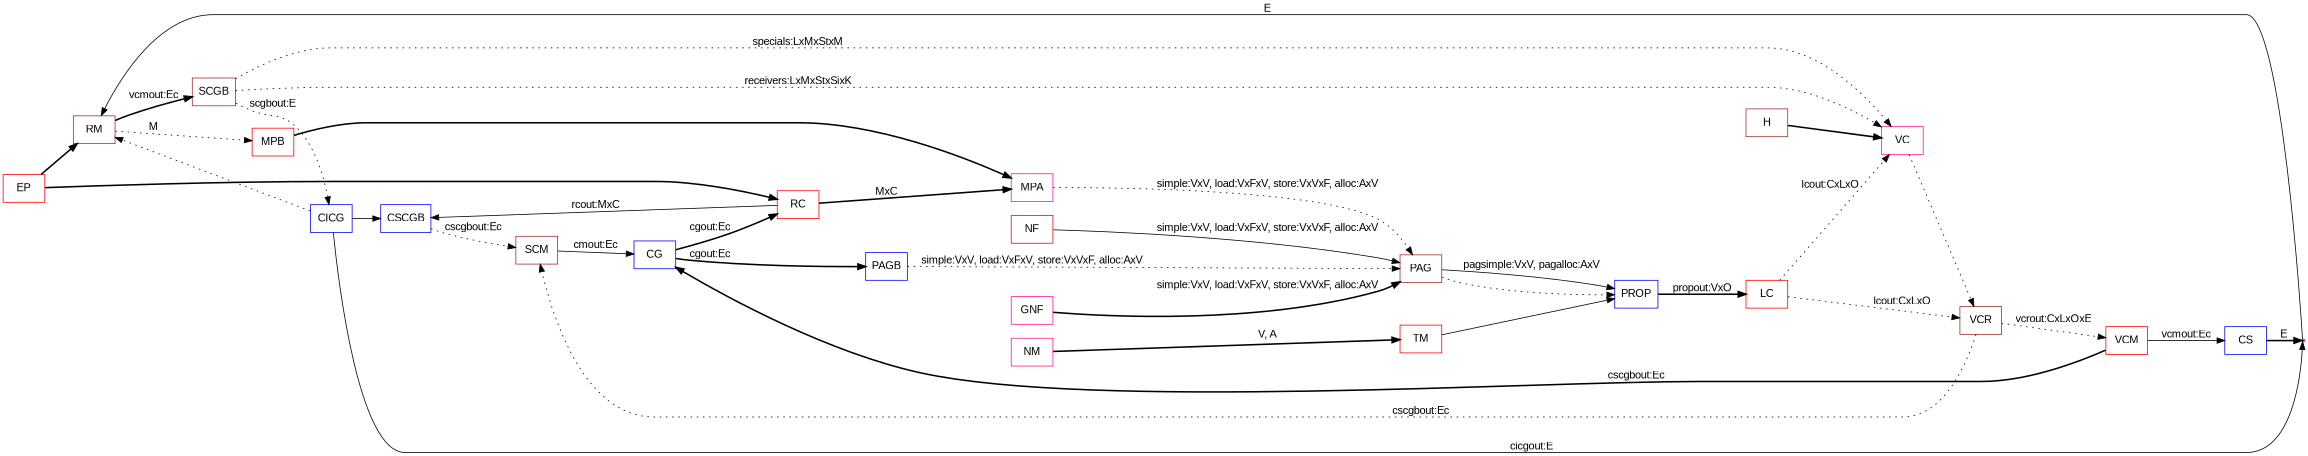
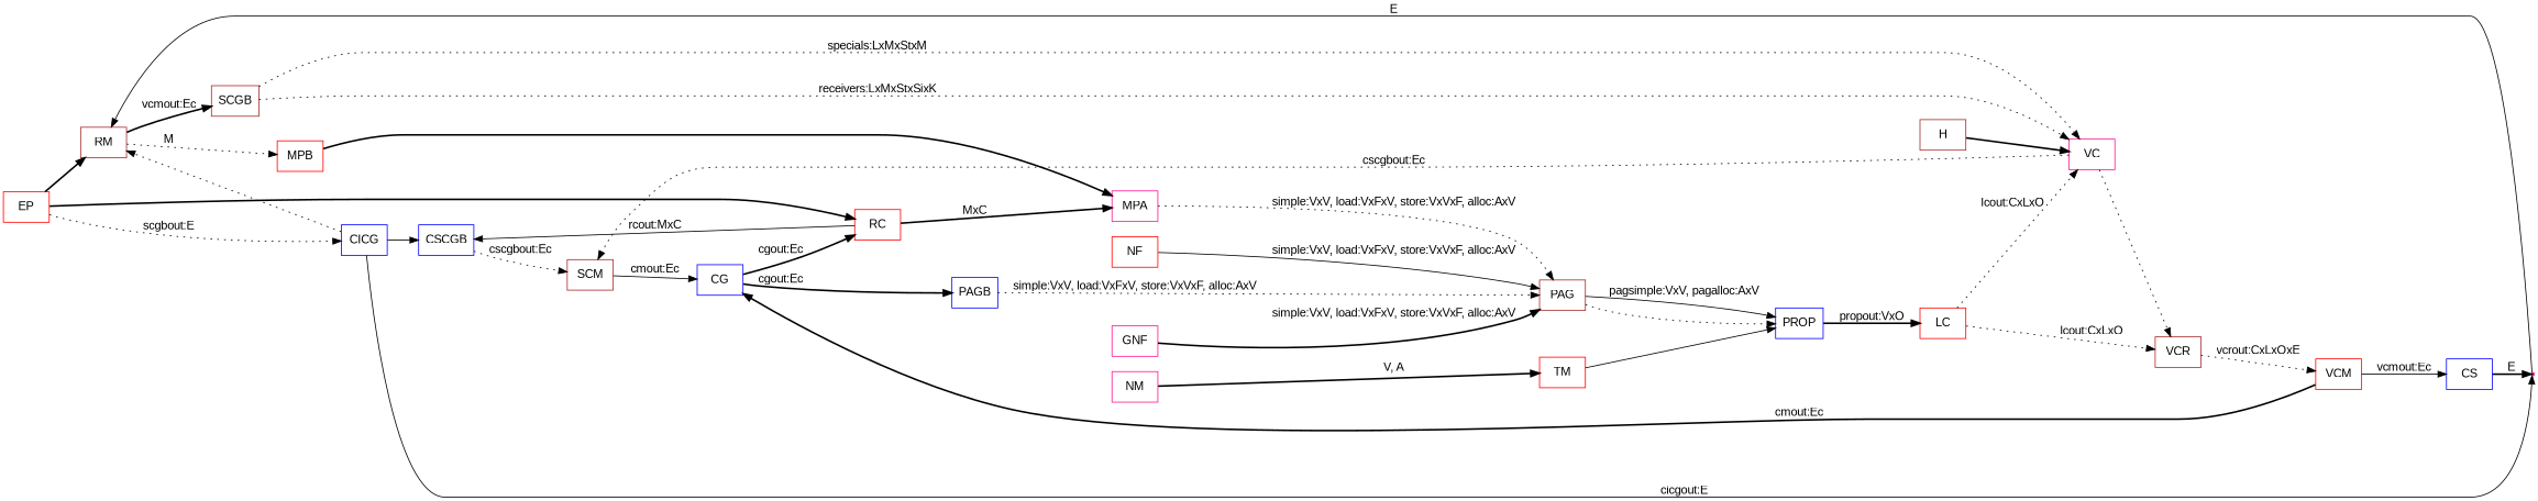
  digraph {
    fontname="Liberation Sans"
    mclimit=10.0
    nslimit=10.0
    rankdir=LR
    node [color=red fontname="Liberation Sans" shape=box]
    edge [fontname="Liberation Sans" style=dotted]
    RM [color=brown]
    EP
    RC
    SCGB [color=brown]
    MPB
    CSCGB [color=blue]
    MPA [color=deeppink]
    CICG [color=blue]
    VC [color=deeppink]
    SCM [color=brown]
    PAG [color=brown]
    A2 [color=deeppink shape=point]
    VCR [color=brown]
    CG [color=blue]
    PAGB [color=blue]
    VCM
    CS [color=blue]
    LC
    PROP [color=blue]
    NF
    H [color=brown]
    GNF [color=deeppink]
    NM [color=deeppink]
    TM
    RM -> SCGB [label="vcmout:Ec" style=bold]
    RM -> MPB [label=M]
    EP -> RM [style=bold]
    EP -> RC [style=bold]
    RC -> CSCGB [label="rcout:MxC" style=solid]
    RC -> MPA [label=MxC style=bold]
-   SCGB -> CICG [label="scgbout:E"]
+   EP -> CICG [label="scgbout:E"]
    SCGB -> VC [label="receivers:LxMxStxSixK"]
    SCGB -> VC [label="specials:LxMxStxM"]
    MPB -> MPA [style=bold]
    CSCGB -> SCM [label="cscgbout:Ec"]
    MPA -> PAG [label="simple:VxV, load:VxFxV, store:VxVxF, alloc:AxV"]
    CICG -> RM
    CICG -> CSCGB [style=solid]
    CICG -> A2 [label="cicgout:E" style=solid]
    VC -> VCR
    SCM -> CG [label="cmout:Ec" style=solid]
    PAG -> PROP [label="pagsimple:VxV, pagalloc:AxV" style=solid]
    PAG -> PROP
    A2 -> RM [label=E style=solid]
-   VCR -> SCM [label="cscgbout:Ec"]
+   VC -> SCM [label="cscgbout:Ec"]
    VCR -> VCM [label="vcrout:CxLxOxE"]
    CG -> RC [label="cgout:Ec" style=bold]
    CG -> PAGB [label="cgout:Ec" style=bold]
    PAGB -> PAG [label="simple:VxV, load:VxFxV, store:VxVxF, alloc:AxV"]
-   VCM -> CG [label="cscgbout:Ec" style=bold]
+   VCM -> CG [label="cmout:Ec" style=bold]
    VCM -> CS [label="vcmout:Ec" style=solid]
    CS -> A2 [label=E style=bold]
    LC -> VC [label="lcout:CxLxO"]
    LC -> VCR [label="lcout:CxLxO"]
    PROP -> LC [label="propout:VxO" style=bold]
    NF -> PAG [label="simple:VxV, load:VxFxV, store:VxVxF, alloc:AxV" style=solid]
    H -> VC [style=bold]
    GNF -> PAG [label="simple:VxV, load:VxFxV, store:VxVxF, alloc:AxV" style=bold]
    NM -> TM [label="V, A" style=bold]
    TM -> PROP [style=solid]
  }
